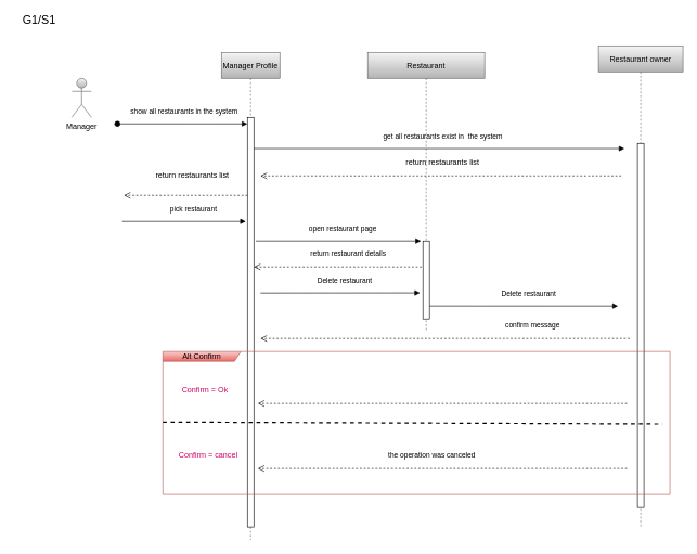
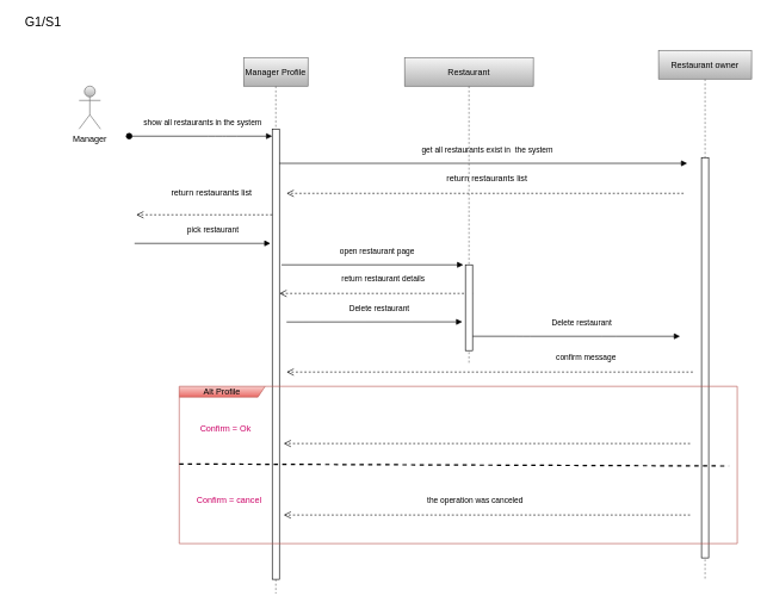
  <mxCell id="0" />
  <mxCell id="1" parent="0" />
  <mxCell id="2" value="Manager Profile" style="shape=umlLifeline;perimeter=lifelinePerimeter;container=1;collapsible=0;recursiveResize=0;rounded=0;shadow=0;strokeWidth=1;gradientColor=#b3b3b3;fillColor=#f5f5f5;strokeColor=#666666;" parent="1" vertex="1"><mxGeometry x="340" y="80" width="90" height="750" as="geometry" /></mxCell>
  <mxCell id="3" value="" style="points=[];perimeter=orthogonalPerimeter;rounded=0;shadow=0;strokeWidth=1;" parent="2" vertex="1"><mxGeometry x="40" y="100" width="10" height="630" as="geometry" /></mxCell>
  <mxCell id="4" value="show all restaurants in the system" style="verticalAlign=bottom;startArrow=oval;endArrow=block;startSize=8;shadow=0;strokeWidth=1;" parent="2" target="3" edge="1"><mxGeometry x="0.032" y="10" relative="1" as="geometry"><mxPoint x="-160" y="110" as="sourcePoint" /><Array as="points"><mxPoint x="-40" y="110" /><mxPoint x="-20" y="110" /></Array><mxPoint as="offset" /></mxGeometry></mxCell>
  <mxCell id="5" value="Manager" style="shape=umlActor;verticalLabelPosition=bottom;verticalAlign=top;html=1;outlineConnect=0;fillColor=#f5f5f5;strokeColor=#666666;gradientColor=#b3b3b3;" parent="1" vertex="1"><mxGeometry x="110" y="120" width="30" height="60" as="geometry" /></mxCell>
  <mxCell id="6" value="Restaurant owner" style="shape=umlLifeline;perimeter=lifelinePerimeter;container=1;collapsible=0;recursiveResize=0;rounded=0;shadow=0;strokeWidth=1;gradientColor=#b3b3b3;fillColor=#f5f5f5;strokeColor=#666666;" parent="1" vertex="1"><mxGeometry x="920" y="70" width="130" height="740" as="geometry" /></mxCell>
  <mxCell id="7" value="" style="points=[];perimeter=orthogonalPerimeter;rounded=0;shadow=0;strokeWidth=1;" parent="6" vertex="1"><mxGeometry x="60" y="150" width="10" height="560" as="geometry" /></mxCell>
  <mxCell id="8" value="return restaurants list" style="text;html=1;align=center;verticalAlign=middle;resizable=0;points=[];autosize=1;" parent="1" vertex="1"><mxGeometry x="230" y="260" width="130" height="20" as="geometry" /></mxCell>
  <mxCell id="9" value="pick restaurant" style="verticalAlign=bottom;endArrow=block;shadow=0;strokeWidth=1;" parent="1" edge="1"><mxGeometry x="0.158" y="10" relative="1" as="geometry"><mxPoint x="187.5" y="340" as="sourcePoint" /><mxPoint x="377.5" y="340" as="targetPoint" /><mxPoint as="offset" /></mxGeometry></mxCell>
  <mxCell id="10" value="&lt;span style=&quot;font-size: 11px ; background-color: rgb(255 , 255 , 255)&quot;&gt;confirm message&amp;nbsp;&lt;/span&gt;" style="text;html=1;align=center;verticalAlign=middle;resizable=0;points=[];autosize=1;" parent="1" vertex="1"><mxGeometry x="770" y="490" width="100" height="20" as="geometry" /></mxCell>
  <mxCell id="11" value="" style="verticalAlign=bottom;endArrow=open;dashed=1;endSize=8;shadow=0;strokeWidth=1;" parent="1" edge="1"><mxGeometry relative="1" as="geometry"><mxPoint x="190" y="300" as="targetPoint" /><mxPoint x="380" y="300" as="sourcePoint" /><Array as="points"><mxPoint x="380" y="300" /><mxPoint x="330" y="300" /></Array></mxGeometry></mxCell>
  <mxCell id="12" value="&lt;p style=&quot;line-height: 140% ; font-size: 18px&quot;&gt;G1/S1&lt;/p&gt;" style="text;html=1;strokeColor=none;fillColor=none;align=center;verticalAlign=middle;whiteSpace=wrap;rounded=0;sketch=0;" parent="1" vertex="1"><mxGeometry x="20" y="20" width="80" height="20" as="geometry" /></mxCell>
  <mxCell id="13" value="open restaurant page" style="verticalAlign=bottom;endArrow=block;shadow=0;strokeWidth=1;" parent="1" edge="1"><mxGeometry x="0.055" y="10" relative="1" as="geometry"><mxPoint x="393" y="370" as="sourcePoint" /><mxPoint x="647" y="370" as="targetPoint" /><Array as="points" /><mxPoint as="offset" /></mxGeometry></mxCell>
  <mxCell id="14" value="" style="verticalAlign=bottom;endArrow=open;dashed=1;endSize=8;shadow=0;strokeWidth=1;" parent="1" edge="1"><mxGeometry relative="1" as="geometry"><mxPoint x="390" y="590" as="targetPoint" /><mxPoint x="390" y="590" as="sourcePoint" /><Array as="points" /></mxGeometry></mxCell>
  <mxCell id="15" value="Delete restaurant" style="verticalAlign=bottom;endArrow=block;shadow=0;strokeWidth=1;entryX=-0.44;entryY=0.665;entryDx=0;entryDy=0;entryPerimeter=0;" parent="1" edge="1" target="25"><mxGeometry x="0.055" y="10" relative="1" as="geometry"><mxPoint x="400" y="450" as="sourcePoint" /><mxPoint x="640" y="450" as="targetPoint" /><Array as="points" /><mxPoint as="offset" /></mxGeometry></mxCell>
  <mxCell id="16" value="" style="verticalAlign=bottom;endArrow=open;dashed=1;endSize=8;shadow=0;strokeWidth=1;" parent="1" edge="1"><mxGeometry relative="1" as="geometry"><mxPoint x="400" y="520" as="targetPoint" /><mxPoint x="967.96" y="520" as="sourcePoint" /><Array as="points"><mxPoint x="928.46" y="520" /><mxPoint x="778.46" y="520" /></Array></mxGeometry></mxCell>
  <mxCell id="17" value="" style="verticalAlign=bottom;endArrow=open;dashed=1;endSize=8;shadow=0;strokeWidth=1;" parent="1" edge="1"><mxGeometry relative="1" as="geometry"><mxPoint x="390" y="410" as="targetPoint" /><mxPoint x="660" y="410" as="sourcePoint" /><Array as="points"><mxPoint x="630" y="410" /><mxPoint x="590" y="410" /><mxPoint x="560" y="410" /></Array></mxGeometry></mxCell>
  <mxCell id="18" value="&lt;span style=&quot;font-size: 11px ; background-color: rgb(255 , 255 , 255)&quot;&gt;return restaurant details&lt;/span&gt;" style="text;html=1;align=center;verticalAlign=middle;resizable=0;points=[];autosize=1;" parent="1" vertex="1"><mxGeometry x="470" y="380" width="130" height="20" as="geometry" /></mxCell>
  <mxCell id="19" value="get all restaurants exist in  the system" style="verticalAlign=bottom;endArrow=block;shadow=0;strokeWidth=1;" edge="1" parent="1" source="3"><mxGeometry x="0.02" y="10" relative="1" as="geometry"><mxPoint x="390" y="214" as="sourcePoint" /><mxPoint x="960" y="228" as="targetPoint" /><mxPoint as="offset" /></mxGeometry></mxCell>
  <mxCell id="20" value="" style="verticalAlign=bottom;endArrow=open;dashed=1;endSize=8;shadow=0;strokeWidth=1;" edge="1" parent="1"><mxGeometry relative="1" as="geometry"><mxPoint x="400" y="270" as="targetPoint" /><mxPoint x="955" y="270" as="sourcePoint" /><Array as="points"><mxPoint x="885" y="270" /><mxPoint x="855" y="270" /></Array></mxGeometry></mxCell>
  <mxCell id="21" value="return restaurants list" style="text;html=1;align=center;verticalAlign=middle;resizable=0;points=[];autosize=1;" vertex="1" parent="1"><mxGeometry x="615" y="240" width="130" height="20" as="geometry" /></mxCell>
  <mxCell id="22" value="Delete restaurant" style="verticalAlign=bottom;endArrow=block;shadow=0;strokeWidth=1;exitX=1;exitY=0.833;exitDx=0;exitDy=0;exitPerimeter=0;" edge="1" parent="1" source="25"><mxGeometry x="0.055" y="10" relative="1" as="geometry"><mxPoint x="680" y="470" as="sourcePoint" /><mxPoint x="950" y="470" as="targetPoint" /><Array as="points"><mxPoint x="730" y="470" /><mxPoint x="850" y="470" /></Array><mxPoint as="offset" /></mxGeometry></mxCell>
- <mxCell id="23" value="Alt Confirm" style="shape=umlFrame;whiteSpace=wrap;html=1;sketch=0;width=120;height=15;gradientColor=#ea6b66;fillColor=#f8cecc;strokeColor=#b85450;" vertex="1" parent="1"><mxGeometry x="250" y="540" width="780" height="220" as="geometry" /></mxCell>
+ <mxCell id="23" value="Alt Profile" style="shape=umlFrame;whiteSpace=wrap;html=1;sketch=0;width=120;height=15;gradientColor=#ea6b66;fillColor=#f8cecc;strokeColor=#b85450;" vertex="1" parent="1"><mxGeometry x="250" y="540" width="780" height="220" as="geometry" /></mxCell>
  <mxCell id="24" value="Restaurant" style="shape=umlLifeline;perimeter=lifelinePerimeter;container=1;collapsible=0;recursiveResize=0;rounded=0;shadow=0;strokeWidth=1;gradientColor=#b3b3b3;fillColor=#f5f5f5;strokeColor=#666666;" parent="1" vertex="1"><mxGeometry x="565" y="80" width="180" height="430" as="geometry" /></mxCell>
  <mxCell id="25" value="" style="points=[];perimeter=orthogonalPerimeter;rounded=0;shadow=0;strokeWidth=1;" parent="24" vertex="1"><mxGeometry x="85" y="290" width="10" height="120" as="geometry" /></mxCell>
  <mxCell id="26" value="" style="verticalAlign=bottom;endArrow=open;dashed=1;endSize=8;shadow=0;strokeWidth=1;" edge="1" parent="1"><mxGeometry relative="1" as="geometry"><mxPoint x="396.02" y="620" as="targetPoint" /><mxPoint x="963.98" y="620" as="sourcePoint" /><Array as="points"><mxPoint x="924.48" y="620" /><mxPoint x="774.48" y="620" /></Array></mxGeometry></mxCell>
  <mxCell id="27" value="" style="verticalAlign=bottom;endArrow=open;dashed=1;endSize=8;shadow=0;strokeWidth=1;" edge="1" parent="1"><mxGeometry relative="1" as="geometry"><mxPoint x="396.02" y="720" as="targetPoint" /><mxPoint x="963.98" y="720" as="sourcePoint" /><Array as="points"><mxPoint x="924.48" y="720" /><mxPoint x="774.48" y="720" /></Array></mxGeometry></mxCell>
  <mxCell id="28" value="&lt;span style=&quot;font-size: 11px ; background-color: rgb(255 , 255 , 255)&quot;&gt;the operation was canceled&amp;nbsp;&lt;/span&gt;" style="text;html=1;align=center;verticalAlign=middle;resizable=0;points=[];autosize=1;" vertex="1" parent="1"><mxGeometry x="590" y="690" width="150" height="20" as="geometry" /></mxCell>
  <mxCell id="29" value="" style="endArrow=none;html=1;strokeWidth=2;dashed=1;exitX=0.002;exitY=0.454;exitDx=0;exitDy=0;exitPerimeter=0;" edge="1" parent="1"><mxGeometry width="50" height="50" relative="1" as="geometry"><mxPoint x="250" y="648.56" as="sourcePoint" /><mxPoint x="1018.44" y="651.44" as="targetPoint" /><Array as="points" /></mxGeometry></mxCell>
  <mxCell id="30" value="&lt;font color=&quot;#cc0066&quot;&gt;Confirm = Ok&lt;/font&gt;" style="text;html=1;strokeColor=none;fillColor=none;align=center;verticalAlign=middle;whiteSpace=wrap;rounded=0;sketch=0;" vertex="1" parent="1"><mxGeometry x="270" y="590" width="90" height="20" as="geometry" /></mxCell>
  <mxCell id="31" value="&lt;font color=&quot;#cc0066&quot;&gt;Confirm = cancel&lt;/font&gt;" style="text;html=1;strokeColor=none;fillColor=none;align=center;verticalAlign=middle;whiteSpace=wrap;rounded=0;sketch=0;" vertex="1" parent="1"><mxGeometry x="270" y="690" width="100" height="20" as="geometry" /></mxCell>
